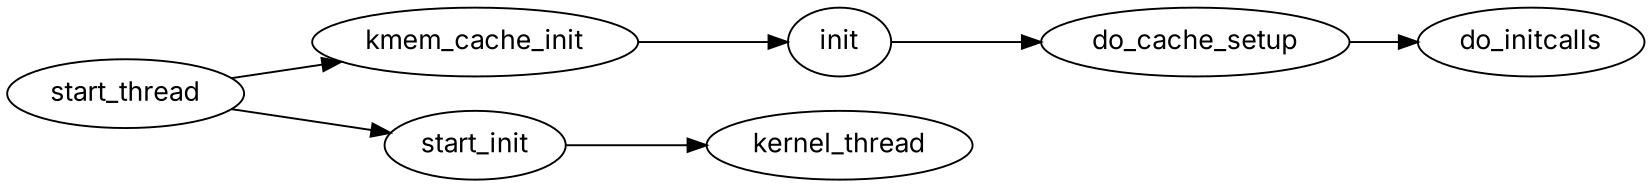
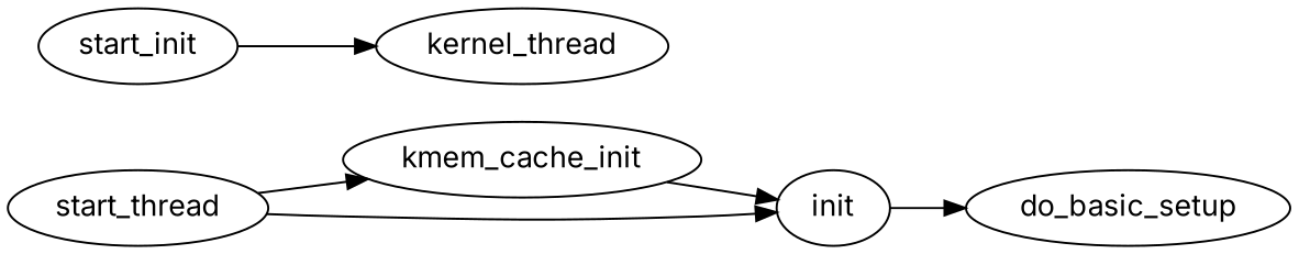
  digraph {
    fontname=Inter
    rankdir=LR
    node [fontname=Inter]
    edge [fontname=Inter]
    n1 [label=start_thread]
    kmem_cache_init
    n3 [label=start_init]
    init
    kernel_thread
-   do_basic_setup [label=do_cache_setup]
-   do_initcalls
+   do_basic_setup
    n1 -> kmem_cache_init
-   n1 -> n3
+   n1 -> init
    kmem_cache_init -> init
    n3 -> kernel_thread
    init -> do_basic_setup
-   do_basic_setup -> do_initcalls
  }
